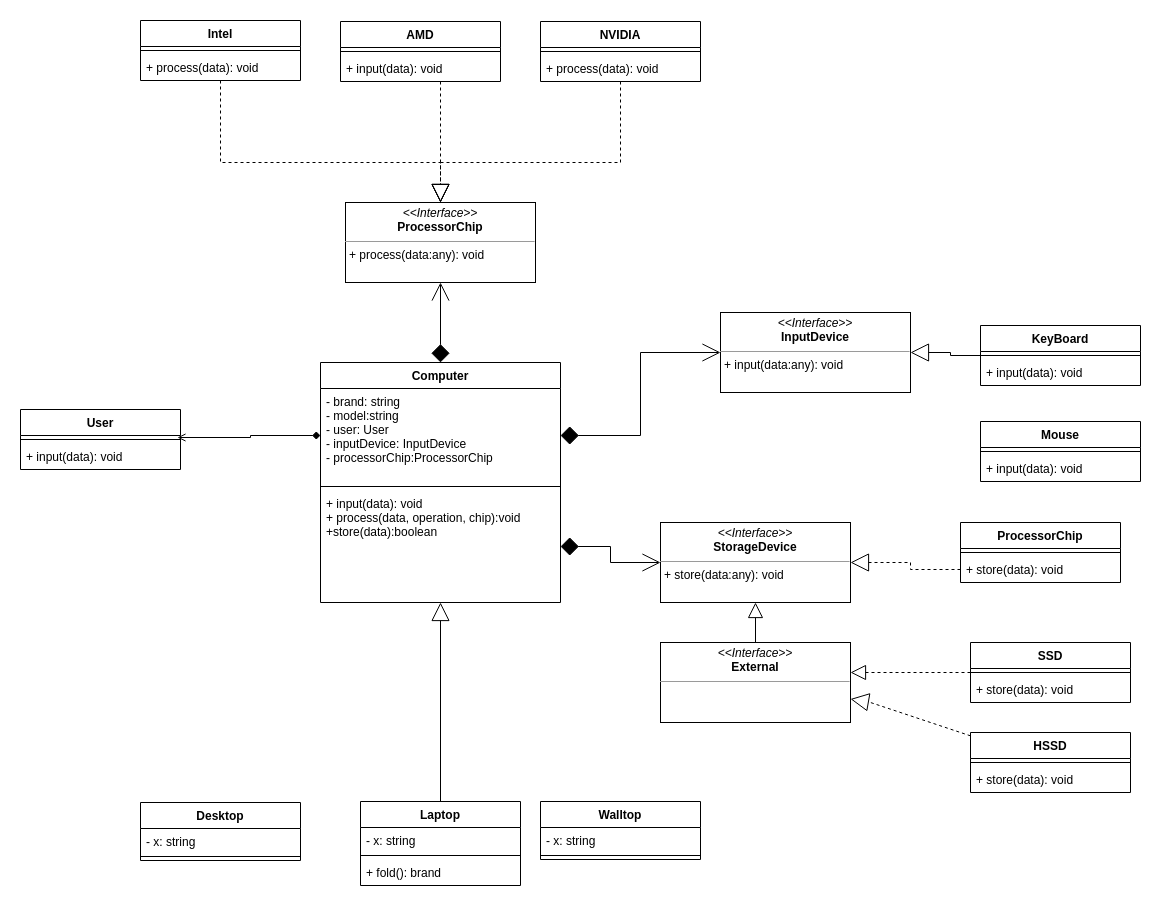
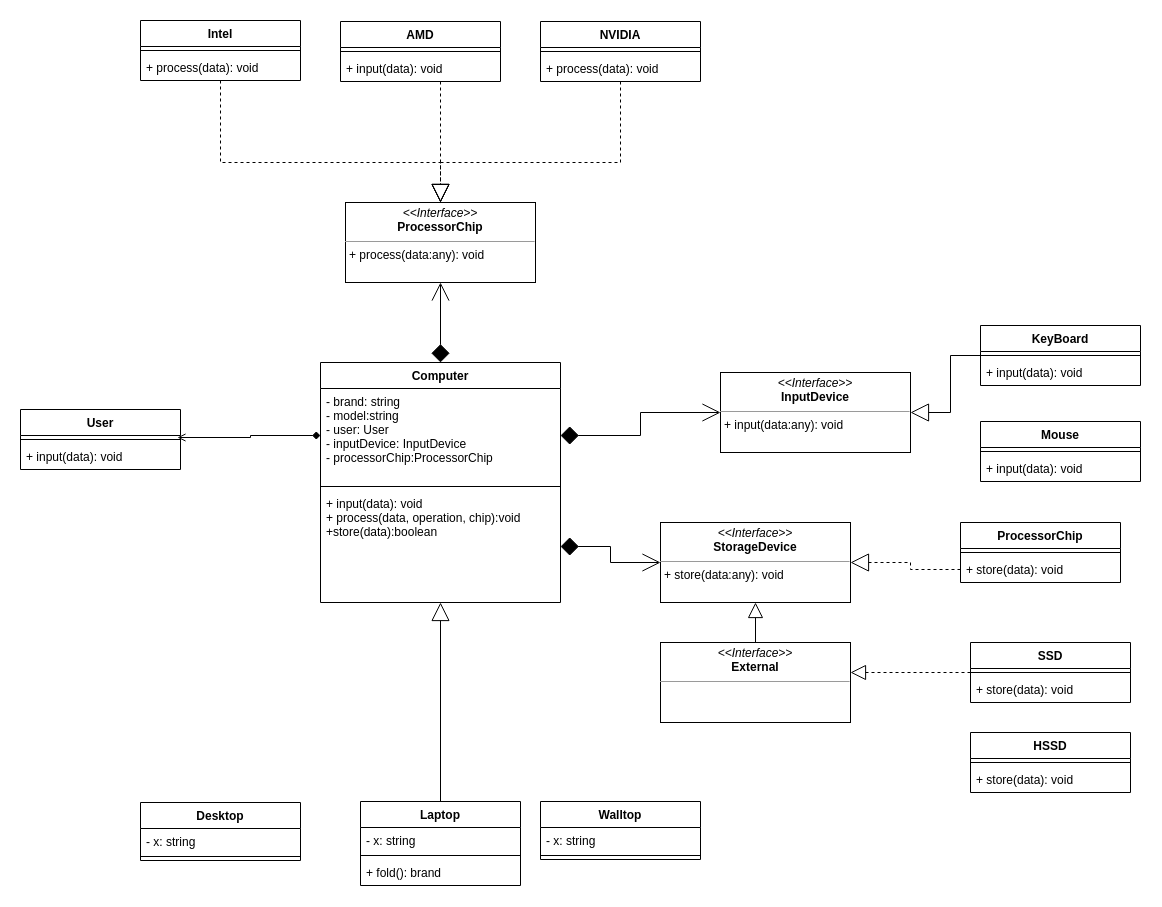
  <mxCell id="0" />
  <mxCell id="1" parent="0" />
  <mxCell id="2" value="Computer" style="swimlane;fontStyle=1;align=center;verticalAlign=top;childLayout=stackLayout;horizontal=1;startSize=26;horizontalStack=0;resizeParent=1;resizeParentMax=0;resizeLast=0;collapsible=1;marginBottom=0;" parent="1" vertex="1"><mxGeometry x="320" y="362" width="240" height="240" as="geometry" /></mxCell>
  <mxCell id="3" value="- brand: string&#10;- model:string&#10;- user: User&#10;- inputDevice: InputDevice&#10;- processorChip:ProcessorChip" style="text;strokeColor=none;fillColor=none;align=left;verticalAlign=top;spacingLeft=4;spacingRight=4;overflow=hidden;rotatable=0;points=[[0,0.5],[1,0.5]];portConstraint=eastwest;" parent="2" vertex="1"><mxGeometry y="26" width="240" height="94" as="geometry" /></mxCell>
  <mxCell id="4" value="" style="line;strokeWidth=1;fillColor=none;align=left;verticalAlign=middle;spacingTop=-1;spacingLeft=3;spacingRight=3;rotatable=0;labelPosition=right;points=[];portConstraint=eastwest;" parent="2" vertex="1"><mxGeometry y="120" width="240" height="8" as="geometry" /></mxCell>
  <mxCell id="5" value="+ input(data): void&#10;+ process(data, operation, chip):void&#10;+store(data):boolean" style="text;strokeColor=none;fillColor=none;align=left;verticalAlign=top;spacingLeft=4;spacingRight=4;overflow=hidden;rotatable=0;points=[[0,0.5],[1,0.5]];portConstraint=eastwest;" parent="2" vertex="1"><mxGeometry y="128" width="240" height="112" as="geometry" /></mxCell>
  <mxCell id="6" value="Desktop" style="swimlane;fontStyle=1;align=center;verticalAlign=top;childLayout=stackLayout;horizontal=1;startSize=26;horizontalStack=0;resizeParent=1;resizeParentMax=0;resizeLast=0;collapsible=1;marginBottom=0;" parent="1" vertex="1"><mxGeometry x="140" y="802" width="160" height="58" as="geometry" /></mxCell>
  <mxCell id="7" value="- x: string&#10;" style="text;strokeColor=none;fillColor=none;align=left;verticalAlign=top;spacingLeft=4;spacingRight=4;overflow=hidden;rotatable=0;points=[[0,0.5],[1,0.5]];portConstraint=eastwest;" parent="6" vertex="1"><mxGeometry y="26" width="160" height="24" as="geometry" /></mxCell>
  <mxCell id="8" value="" style="line;strokeWidth=1;fillColor=none;align=left;verticalAlign=middle;spacingTop=-1;spacingLeft=3;spacingRight=3;rotatable=0;labelPosition=right;points=[];portConstraint=eastwest;" parent="6" vertex="1"><mxGeometry y="50" width="160" height="8" as="geometry" /></mxCell>
  <mxCell id="9" style="edgeStyle=orthogonalEdgeStyle;rounded=0;orthogonalLoop=1;jettySize=auto;html=1;endArrow=block;endFill=0;endSize=16;" parent="1" source="10" target="2" edge="1"><mxGeometry relative="1" as="geometry" /></mxCell>
  <mxCell id="10" value="Laptop" style="swimlane;fontStyle=1;align=center;verticalAlign=top;childLayout=stackLayout;horizontal=1;startSize=26;horizontalStack=0;resizeParent=1;resizeParentMax=0;resizeLast=0;collapsible=1;marginBottom=0;" parent="1" vertex="1"><mxGeometry x="360" y="801" width="160" height="84" as="geometry" /></mxCell>
  <mxCell id="11" value="- x: string&#10;" style="text;strokeColor=none;fillColor=none;align=left;verticalAlign=top;spacingLeft=4;spacingRight=4;overflow=hidden;rotatable=0;points=[[0,0.5],[1,0.5]];portConstraint=eastwest;" parent="10" vertex="1"><mxGeometry y="26" width="160" height="24" as="geometry" /></mxCell>
  <mxCell id="12" value="" style="line;strokeWidth=1;fillColor=none;align=left;verticalAlign=middle;spacingTop=-1;spacingLeft=3;spacingRight=3;rotatable=0;labelPosition=right;points=[];portConstraint=eastwest;" parent="10" vertex="1"><mxGeometry y="50" width="160" height="8" as="geometry" /></mxCell>
  <mxCell id="13" value="+ fold(): brand" style="text;strokeColor=none;fillColor=none;align=left;verticalAlign=top;spacingLeft=4;spacingRight=4;overflow=hidden;rotatable=0;points=[[0,0.5],[1,0.5]];portConstraint=eastwest;" parent="10" vertex="1"><mxGeometry y="58" width="160" height="26" as="geometry" /></mxCell>
  <mxCell id="14" value="Walltop" style="swimlane;fontStyle=1;align=center;verticalAlign=top;childLayout=stackLayout;horizontal=1;startSize=26;horizontalStack=0;resizeParent=1;resizeParentMax=0;resizeLast=0;collapsible=1;marginBottom=0;" parent="1" vertex="1"><mxGeometry x="540" y="801" width="160" height="58" as="geometry" /></mxCell>
  <mxCell id="15" value="- x: string&#10;" style="text;strokeColor=none;fillColor=none;align=left;verticalAlign=top;spacingLeft=4;spacingRight=4;overflow=hidden;rotatable=0;points=[[0,0.5],[1,0.5]];portConstraint=eastwest;" parent="14" vertex="1"><mxGeometry y="26" width="160" height="24" as="geometry" /></mxCell>
  <mxCell id="16" value="" style="line;strokeWidth=1;fillColor=none;align=left;verticalAlign=middle;spacingTop=-1;spacingLeft=3;spacingRight=3;rotatable=0;labelPosition=right;points=[];portConstraint=eastwest;" parent="14" vertex="1"><mxGeometry y="50" width="160" height="8" as="geometry" /></mxCell>
  <mxCell id="17" style="edgeStyle=orthogonalEdgeStyle;rounded=0;orthogonalLoop=1;jettySize=auto;html=1;startArrow=none;startFill=0;endArrow=block;endFill=0;dashed=0;endSize=16;" parent="1" source="18" target="28" edge="1"><mxGeometry relative="1" as="geometry" /></mxCell>
  <mxCell id="18" value="KeyBoard" style="swimlane;fontStyle=1;align=center;verticalAlign=top;childLayout=stackLayout;horizontal=1;startSize=26;horizontalStack=0;resizeParent=1;resizeParentMax=0;resizeLast=0;collapsible=1;marginBottom=0;" parent="1" vertex="1"><mxGeometry x="980" y="325" width="160" height="60" as="geometry" /></mxCell>
  <mxCell id="19" value="" style="line;strokeWidth=1;fillColor=none;align=left;verticalAlign=middle;spacingTop=-1;spacingLeft=3;spacingRight=3;rotatable=0;labelPosition=right;points=[];portConstraint=eastwest;" parent="18" vertex="1"><mxGeometry y="26" width="160" height="8" as="geometry" /></mxCell>
  <mxCell id="20" value="+ input(data): void" style="text;strokeColor=none;fillColor=none;align=left;verticalAlign=top;spacingLeft=4;spacingRight=4;overflow=hidden;rotatable=0;points=[[0,0.5],[1,0.5]];portConstraint=eastwest;" parent="18" vertex="1"><mxGeometry y="34" width="160" height="26" as="geometry" /></mxCell>
  <mxCell id="21" value="Mouse" style="swimlane;fontStyle=1;align=center;verticalAlign=top;childLayout=stackLayout;horizontal=1;startSize=26;horizontalStack=0;resizeParent=1;resizeParentMax=0;resizeLast=0;collapsible=1;marginBottom=0;" parent="1" vertex="1"><mxGeometry x="980" y="421" width="160" height="60" as="geometry" /></mxCell>
  <mxCell id="22" value="" style="line;strokeWidth=1;fillColor=none;align=left;verticalAlign=middle;spacingTop=-1;spacingLeft=3;spacingRight=3;rotatable=0;labelPosition=right;points=[];portConstraint=eastwest;" parent="21" vertex="1"><mxGeometry y="26" width="160" height="8" as="geometry" /></mxCell>
  <mxCell id="23" value="+ input(data): void" style="text;strokeColor=none;fillColor=none;align=left;verticalAlign=top;spacingLeft=4;spacingRight=4;overflow=hidden;rotatable=0;points=[[0,0.5],[1,0.5]];portConstraint=eastwest;" parent="21" vertex="1"><mxGeometry y="34" width="160" height="26" as="geometry" /></mxCell>
  <mxCell id="24" value="User" style="swimlane;fontStyle=1;align=center;verticalAlign=top;childLayout=stackLayout;horizontal=1;startSize=26;horizontalStack=0;resizeParent=1;resizeParentMax=0;resizeLast=0;collapsible=1;marginBottom=0;" parent="1" vertex="1"><mxGeometry x="20" y="409" width="160" height="60" as="geometry" /></mxCell>
  <mxCell id="25" value="" style="line;strokeWidth=1;fillColor=none;align=left;verticalAlign=middle;spacingTop=-1;spacingLeft=3;spacingRight=3;rotatable=0;labelPosition=right;points=[];portConstraint=eastwest;" parent="24" vertex="1"><mxGeometry y="26" width="160" height="8" as="geometry" /></mxCell>
  <mxCell id="26" value="+ input(data): void" style="text;strokeColor=none;fillColor=none;align=left;verticalAlign=top;spacingLeft=4;spacingRight=4;overflow=hidden;rotatable=0;points=[[0,0.5],[1,0.5]];portConstraint=eastwest;" parent="24" vertex="1"><mxGeometry y="34" width="160" height="26" as="geometry" /></mxCell>
  <mxCell id="27" style="edgeStyle=orthogonalEdgeStyle;rounded=0;orthogonalLoop=1;jettySize=auto;html=1;entryX=0.981;entryY=0.25;entryDx=0;entryDy=0;entryPerimeter=0;startArrow=diamond;startFill=1;endArrow=open;endFill=0;" parent="1" source="3" target="25" edge="1"><mxGeometry relative="1" as="geometry" /></mxCell>
- <mxCell id="28" value="&lt;p style=&quot;margin: 0px ; margin-top: 4px ; text-align: center&quot;&gt;&lt;i&gt;&amp;lt;&amp;lt;Interface&amp;gt;&amp;gt;&lt;/i&gt;&lt;br&gt;&lt;b&gt;InputDevice&lt;/b&gt;&lt;/p&gt;&lt;hr size=&quot;1&quot;&gt;&lt;p style=&quot;margin: 0px ; margin-left: 4px&quot;&gt;&lt;/p&gt;&lt;p style=&quot;margin: 0px ; margin-left: 4px&quot;&gt;+ input(data:any): void&lt;br&gt;&lt;br&gt;&lt;/p&gt;" style="verticalAlign=top;align=left;overflow=fill;fontSize=12;fontFamily=Helvetica;html=1;" parent="1" vertex="1"><mxGeometry x="720" y="312" width="190" height="80" as="geometry" /></mxCell>
+ <mxCell id="28" value="&lt;p style=&quot;margin: 0px ; margin-top: 4px ; text-align: center&quot;&gt;&lt;i&gt;&amp;lt;&amp;lt;Interface&amp;gt;&amp;gt;&lt;/i&gt;&lt;br&gt;&lt;b&gt;InputDevice&lt;/b&gt;&lt;/p&gt;&lt;hr size=&quot;1&quot;&gt;&lt;p style=&quot;margin: 0px ; margin-left: 4px&quot;&gt;&lt;/p&gt;&lt;p style=&quot;margin: 0px ; margin-left: 4px&quot;&gt;+ input(data:any): void&lt;br&gt;&lt;br&gt;&lt;/p&gt;" style="verticalAlign=top;align=left;overflow=fill;fontSize=12;fontFamily=Helvetica;html=1;" parent="1" vertex="1"><mxGeometry x="720" y="372" width="190" height="80" as="geometry" /></mxCell>
  <mxCell id="29" value="&lt;p style=&quot;margin: 0px ; margin-top: 4px ; text-align: center&quot;&gt;&lt;i&gt;&amp;lt;&amp;lt;Interface&amp;gt;&amp;gt;&lt;/i&gt;&lt;br&gt;&lt;b&gt;ProcessorChip&lt;/b&gt;&lt;/p&gt;&lt;hr size=&quot;1&quot;&gt;&lt;p style=&quot;margin: 0px ; margin-left: 4px&quot;&gt;&lt;/p&gt;&lt;p style=&quot;margin: 0px ; margin-left: 4px&quot;&gt;+ process(data:any): void&lt;br&gt;&lt;br&gt;&lt;/p&gt;" style="verticalAlign=top;align=left;overflow=fill;fontSize=12;fontFamily=Helvetica;html=1;" parent="1" vertex="1"><mxGeometry x="345" y="202" width="190" height="80" as="geometry" /></mxCell>
  <mxCell id="30" value="Intel" style="swimlane;fontStyle=1;align=center;verticalAlign=top;childLayout=stackLayout;horizontal=1;startSize=26;horizontalStack=0;resizeParent=1;resizeParentMax=0;resizeLast=0;collapsible=1;marginBottom=0;" parent="1" vertex="1"><mxGeometry x="140" y="20" width="160" height="60" as="geometry" /></mxCell>
  <mxCell id="31" value="" style="line;strokeWidth=1;fillColor=none;align=left;verticalAlign=middle;spacingTop=-1;spacingLeft=3;spacingRight=3;rotatable=0;labelPosition=right;points=[];portConstraint=eastwest;" parent="30" vertex="1"><mxGeometry y="26" width="160" height="8" as="geometry" /></mxCell>
  <mxCell id="32" value="+ process(data): void" style="text;strokeColor=none;fillColor=none;align=left;verticalAlign=top;spacingLeft=4;spacingRight=4;overflow=hidden;rotatable=0;points=[[0,0.5],[1,0.5]];portConstraint=eastwest;" parent="30" vertex="1"><mxGeometry y="34" width="160" height="26" as="geometry" /></mxCell>
  <mxCell id="33" value="AMD" style="swimlane;fontStyle=1;align=center;verticalAlign=top;childLayout=stackLayout;horizontal=1;startSize=26;horizontalStack=0;resizeParent=1;resizeParentMax=0;resizeLast=0;collapsible=1;marginBottom=0;" parent="1" vertex="1"><mxGeometry x="340" y="21" width="160" height="60" as="geometry" /></mxCell>
  <mxCell id="34" value="" style="line;strokeWidth=1;fillColor=none;align=left;verticalAlign=middle;spacingTop=-1;spacingLeft=3;spacingRight=3;rotatable=0;labelPosition=right;points=[];portConstraint=eastwest;" parent="33" vertex="1"><mxGeometry y="26" width="160" height="8" as="geometry" /></mxCell>
  <mxCell id="35" value="+ input(data): void" style="text;strokeColor=none;fillColor=none;align=left;verticalAlign=top;spacingLeft=4;spacingRight=4;overflow=hidden;rotatable=0;points=[[0,0.5],[1,0.5]];portConstraint=eastwest;" parent="33" vertex="1"><mxGeometry y="34" width="160" height="26" as="geometry" /></mxCell>
  <mxCell id="36" value="NVIDIA" style="swimlane;fontStyle=1;align=center;verticalAlign=top;childLayout=stackLayout;horizontal=1;startSize=26;horizontalStack=0;resizeParent=1;resizeParentMax=0;resizeLast=0;collapsible=1;marginBottom=0;" parent="1" vertex="1"><mxGeometry x="540" y="21" width="160" height="60" as="geometry" /></mxCell>
  <mxCell id="37" value="" style="line;strokeWidth=1;fillColor=none;align=left;verticalAlign=middle;spacingTop=-1;spacingLeft=3;spacingRight=3;rotatable=0;labelPosition=right;points=[];portConstraint=eastwest;" parent="36" vertex="1"><mxGeometry y="26" width="160" height="8" as="geometry" /></mxCell>
  <mxCell id="38" value="+ process(data): void" style="text;strokeColor=none;fillColor=none;align=left;verticalAlign=top;spacingLeft=4;spacingRight=4;overflow=hidden;rotatable=0;points=[[0,0.5],[1,0.5]];portConstraint=eastwest;" parent="36" vertex="1"><mxGeometry y="34" width="160" height="26" as="geometry" /></mxCell>
  <mxCell id="39" style="edgeStyle=orthogonalEdgeStyle;rounded=0;orthogonalLoop=1;jettySize=auto;html=1;endArrow=open;endFill=0;endSize=16;startArrow=diamond;startFill=1;startSize=16;" parent="1" source="3" target="28" edge="1"><mxGeometry relative="1" as="geometry" /></mxCell>
  <mxCell id="40" style="edgeStyle=orthogonalEdgeStyle;rounded=0;orthogonalLoop=1;jettySize=auto;html=1;entryX=0.5;entryY=0;entryDx=0;entryDy=0;startArrow=none;startFill=0;endArrow=block;endFill=0;dashed=1;endSize=16;" parent="1" source="30" target="29" edge="1"><mxGeometry relative="1" as="geometry"><mxPoint x="119.999" y="242" as="sourcePoint" /><mxPoint x="234.94" y="172" as="targetPoint" /><Array as="points"><mxPoint x="220" y="162" /><mxPoint x="440" y="162" /></Array></mxGeometry></mxCell>
  <mxCell id="41" style="edgeStyle=orthogonalEdgeStyle;rounded=0;orthogonalLoop=1;jettySize=auto;html=1;startArrow=none;startFill=0;endArrow=block;endFill=0;dashed=1;endSize=16;" parent="1" source="33" target="29" edge="1"><mxGeometry relative="1" as="geometry"><mxPoint x="230.059" y="90" as="sourcePoint" /><mxPoint x="450" y="212" as="targetPoint" /><Array as="points"><mxPoint x="440" y="122" /><mxPoint x="440" y="122" /></Array></mxGeometry></mxCell>
  <mxCell id="42" style="edgeStyle=orthogonalEdgeStyle;rounded=0;orthogonalLoop=1;jettySize=auto;html=1;startArrow=none;startFill=0;endArrow=block;endFill=0;dashed=1;endSize=16;" parent="1" source="36" target="29" edge="1"><mxGeometry relative="1" as="geometry"><mxPoint x="449.999" y="91" as="sourcePoint" /><mxPoint x="469.999" y="212" as="targetPoint" /><Array as="points"><mxPoint x="620" y="162" /><mxPoint x="440" y="162" /></Array></mxGeometry></mxCell>
  <mxCell id="43" style="edgeStyle=orthogonalEdgeStyle;rounded=0;orthogonalLoop=1;jettySize=auto;html=1;endArrow=open;endFill=0;endSize=16;startArrow=diamond;startFill=1;startSize=16;entryX=0.5;entryY=1;entryDx=0;entryDy=0;" parent="1" source="2" target="29" edge="1"><mxGeometry relative="1" as="geometry"><mxPoint x="570" y="445" as="sourcePoint" /><mxPoint x="730" y="422.059" as="targetPoint" /></mxGeometry></mxCell>
  <mxCell id="44" value="&lt;p style=&quot;margin: 0px ; margin-top: 4px ; text-align: center&quot;&gt;&lt;i&gt;&amp;lt;&amp;lt;Interface&amp;gt;&amp;gt;&lt;/i&gt;&lt;br&gt;&lt;b&gt;StorageDevice&lt;/b&gt;&lt;/p&gt;&lt;hr size=&quot;1&quot;&gt;&lt;p style=&quot;margin: 0px ; margin-left: 4px&quot;&gt;&lt;/p&gt;&lt;p style=&quot;margin: 0px ; margin-left: 4px&quot;&gt;+ store(data:any): void&lt;br&gt;&lt;br&gt;&lt;/p&gt;" style="verticalAlign=top;align=left;overflow=fill;fontSize=12;fontFamily=Helvetica;html=1;" vertex="1" parent="1"><mxGeometry x="660" y="522" width="190" height="80" as="geometry" /></mxCell>
  <mxCell id="45" value="ProcessorChip" style="swimlane;fontStyle=1;align=center;verticalAlign=top;childLayout=stackLayout;horizontal=1;startSize=26;horizontalStack=0;resizeParent=1;resizeParentMax=0;resizeLast=0;collapsible=1;marginBottom=0;" vertex="1" parent="1"><mxGeometry x="960" y="522" width="160" height="60" as="geometry" /></mxCell>
  <mxCell id="46" value="" style="line;strokeWidth=1;fillColor=none;align=left;verticalAlign=middle;spacingTop=-1;spacingLeft=3;spacingRight=3;rotatable=0;labelPosition=right;points=[];portConstraint=eastwest;" vertex="1" parent="45"><mxGeometry y="26" width="160" height="8" as="geometry" /></mxCell>
  <mxCell id="47" value="+ store(data): void" style="text;strokeColor=none;fillColor=none;align=left;verticalAlign=top;spacingLeft=4;spacingRight=4;overflow=hidden;rotatable=0;points=[[0,0.5],[1,0.5]];portConstraint=eastwest;" vertex="1" parent="45"><mxGeometry y="34" width="160" height="26" as="geometry" /></mxCell>
  <mxCell id="48" value="SSD" style="swimlane;fontStyle=1;align=center;verticalAlign=top;childLayout=stackLayout;horizontal=1;startSize=26;horizontalStack=0;resizeParent=1;resizeParentMax=0;resizeLast=0;collapsible=1;marginBottom=0;" vertex="1" parent="1"><mxGeometry x="970" y="642" width="160" height="60" as="geometry" /></mxCell>
  <mxCell id="49" value="" style="line;strokeWidth=1;fillColor=none;align=left;verticalAlign=middle;spacingTop=-1;spacingLeft=3;spacingRight=3;rotatable=0;labelPosition=right;points=[];portConstraint=eastwest;" vertex="1" parent="48"><mxGeometry y="26" width="160" height="8" as="geometry" /></mxCell>
  <mxCell id="50" value="+ store(data): void" style="text;strokeColor=none;fillColor=none;align=left;verticalAlign=top;spacingLeft=4;spacingRight=4;overflow=hidden;rotatable=0;points=[[0,0.5],[1,0.5]];portConstraint=eastwest;" vertex="1" parent="48"><mxGeometry y="34" width="160" height="26" as="geometry" /></mxCell>
  <mxCell id="51" style="edgeStyle=orthogonalEdgeStyle;rounded=0;orthogonalLoop=1;jettySize=auto;html=1;entryX=1;entryY=0.5;entryDx=0;entryDy=0;dashed=1;endArrow=block;endFill=0;endSize=16;" edge="1" parent="1" source="47" target="44"><mxGeometry relative="1" as="geometry" /></mxCell>
  <mxCell id="52" style="edgeStyle=orthogonalEdgeStyle;rounded=0;orthogonalLoop=1;jettySize=auto;html=1;endArrow=open;endFill=0;endSize=16;startArrow=diamond;startFill=1;startSize=16;" edge="1" parent="1" source="5" target="44"><mxGeometry relative="1" as="geometry" /></mxCell>
  <mxCell id="53" style="edgeStyle=none;rounded=0;orthogonalLoop=1;jettySize=auto;html=1;entryX=0.5;entryY=1;entryDx=0;entryDy=0;startArrow=none;startFill=0;endArrow=block;endFill=0;endSize=13;" edge="1" parent="1" source="54" target="44"><mxGeometry relative="1" as="geometry" /></mxCell>
  <mxCell id="54" value="&lt;p style=&quot;margin: 0px ; margin-top: 4px ; text-align: center&quot;&gt;&lt;i&gt;&amp;lt;&amp;lt;Interface&amp;gt;&amp;gt;&lt;/i&gt;&lt;br&gt;&lt;b&gt;External&lt;/b&gt;&lt;/p&gt;&lt;hr size=&quot;1&quot;&gt;&lt;p style=&quot;margin: 0px ; margin-left: 4px&quot;&gt;&lt;/p&gt;&lt;p style=&quot;margin: 0px ; margin-left: 4px&quot;&gt;&lt;br&gt;&lt;br&gt;&lt;/p&gt;" style="verticalAlign=top;align=left;overflow=fill;fontSize=12;fontFamily=Helvetica;html=1;" vertex="1" parent="1"><mxGeometry x="660" y="642" width="190" height="80" as="geometry" /></mxCell>
  <mxCell id="55" style="edgeStyle=none;rounded=0;orthogonalLoop=1;jettySize=auto;html=1;entryX=0;entryY=0.5;entryDx=0;entryDy=0;startArrow=diamond;startFill=1;endArrow=open;endFill=0;startSize=16;endSize=16;" edge="1" parent="1" source="54" target="54"><mxGeometry relative="1" as="geometry" /></mxCell>
  <mxCell id="56" style="edgeStyle=none;rounded=0;orthogonalLoop=1;jettySize=auto;html=1;entryX=1;entryY=0.375;entryDx=0;entryDy=0;entryPerimeter=0;startArrow=none;startFill=0;endArrow=block;endFill=0;endSize=13;dashed=1;" edge="1" parent="1" source="49" target="54"><mxGeometry relative="1" as="geometry" /></mxCell>
- <mxCell id="57" style="edgeStyle=none;rounded=0;orthogonalLoop=1;jettySize=auto;html=1;dashed=1;startArrow=none;startFill=0;endArrow=block;endFill=0;endSize=16;" edge="1" parent="1" source="58" target="54"><mxGeometry relative="1" as="geometry"><Array as="points"><mxPoint x="870" y="702" /></Array></mxGeometry></mxCell>
  <mxCell id="58" value="HSSD" style="swimlane;fontStyle=1;align=center;verticalAlign=top;childLayout=stackLayout;horizontal=1;startSize=26;horizontalStack=0;resizeParent=1;resizeParentMax=0;resizeLast=0;collapsible=1;marginBottom=0;" vertex="1" parent="1"><mxGeometry x="970" y="732" width="160" height="60" as="geometry" /></mxCell>
  <mxCell id="59" value="" style="line;strokeWidth=1;fillColor=none;align=left;verticalAlign=middle;spacingTop=-1;spacingLeft=3;spacingRight=3;rotatable=0;labelPosition=right;points=[];portConstraint=eastwest;" vertex="1" parent="58"><mxGeometry y="26" width="160" height="8" as="geometry" /></mxCell>
  <mxCell id="60" value="+ store(data): void" style="text;strokeColor=none;fillColor=none;align=left;verticalAlign=top;spacingLeft=4;spacingRight=4;overflow=hidden;rotatable=0;points=[[0,0.5],[1,0.5]];portConstraint=eastwest;" vertex="1" parent="58"><mxGeometry y="34" width="160" height="26" as="geometry" /></mxCell>
